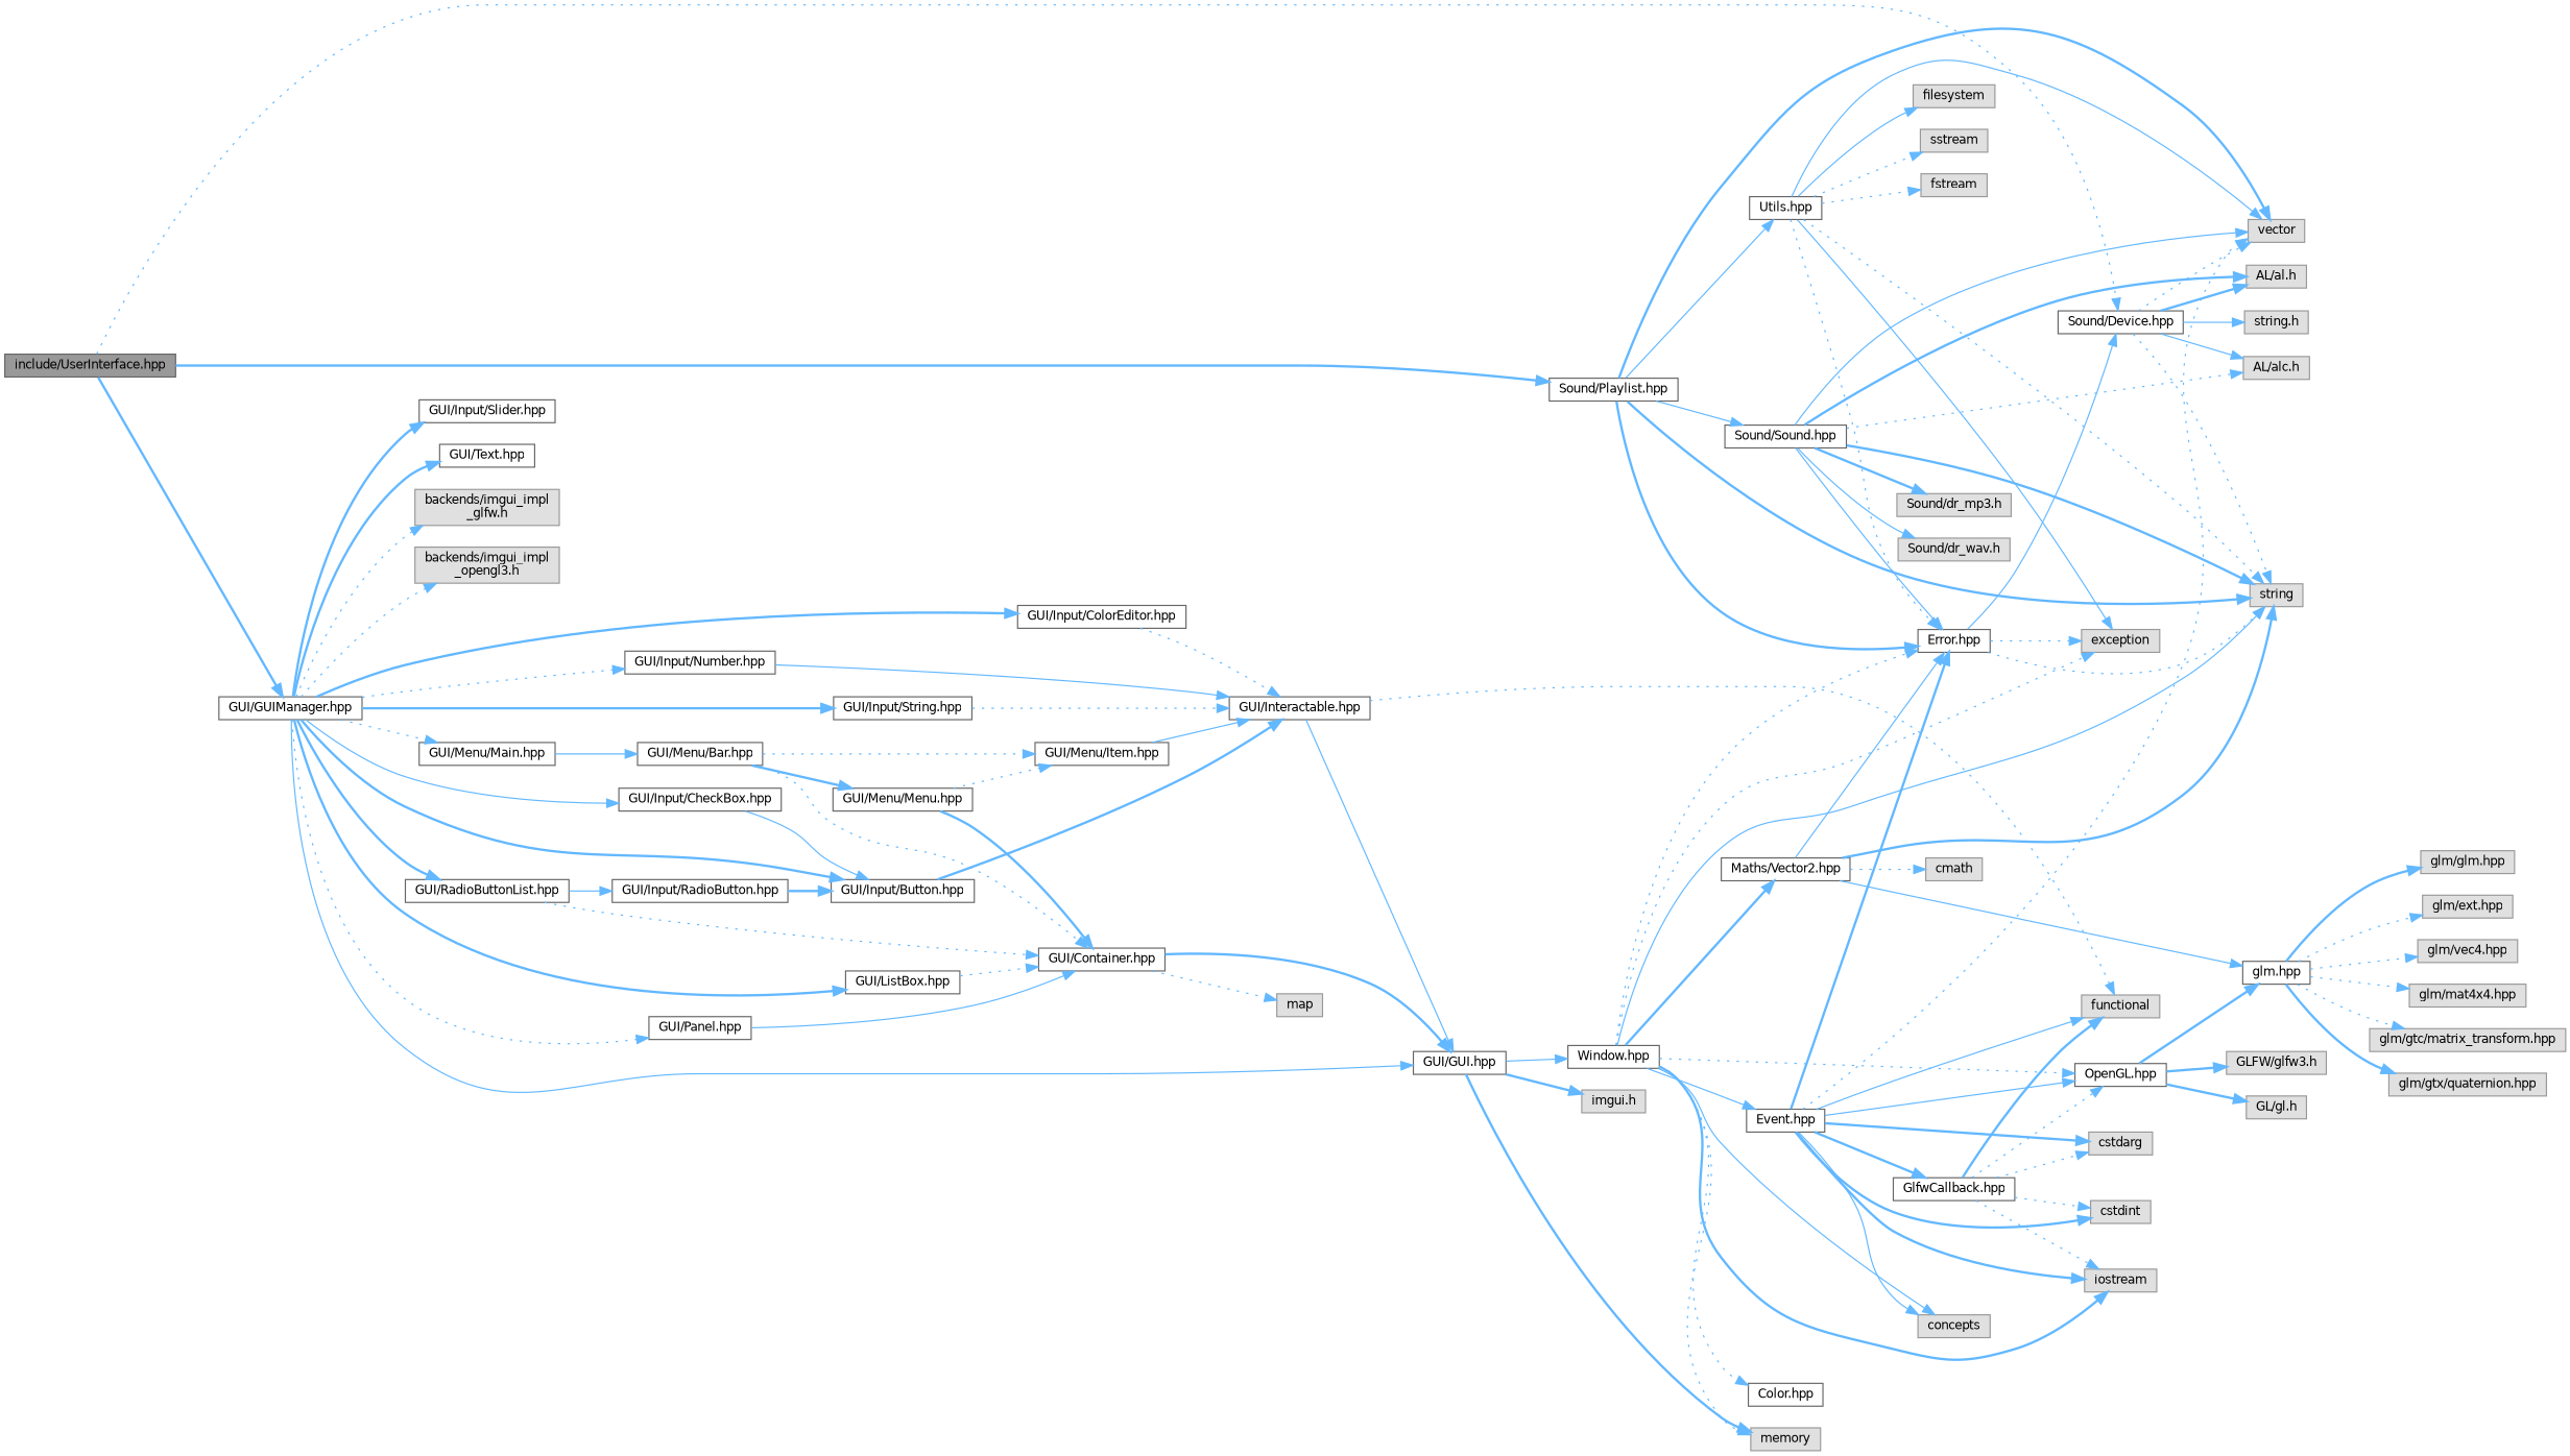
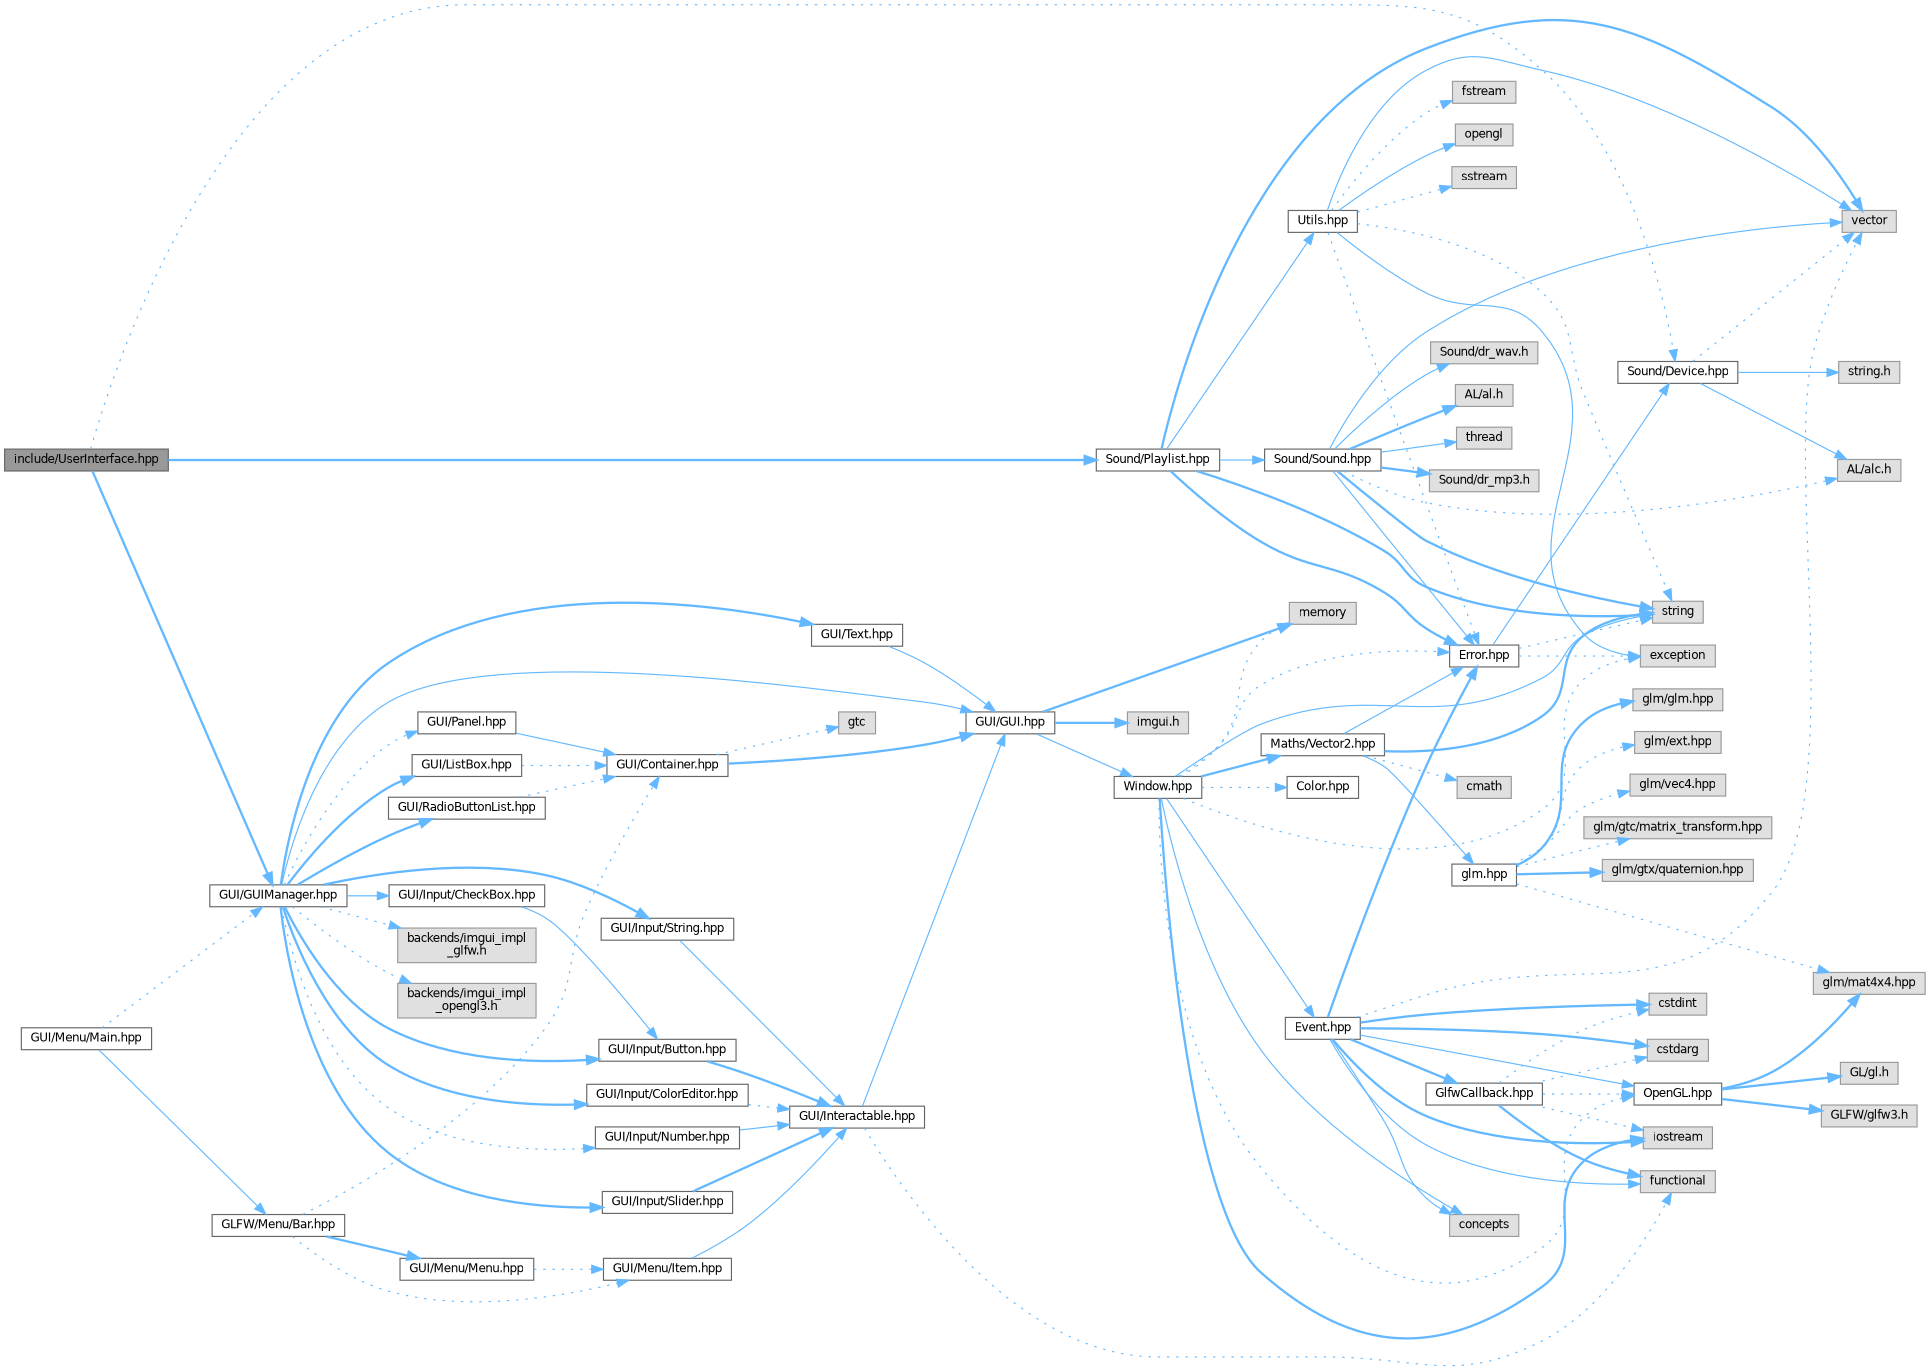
  digraph {
    rankdir=LR
    node [color=grey40 fillcolor=white fontname=Helvetica fontsize=10 shape=box style=filled]
    edge [color=steelblue1 fontname=Helvetica fontsize=10 labelfontname=Helvetica labelfontsize=10 style=dotted]
    n1 [color=gray40 fillcolor=grey60 fontcolor=black height=0.2 label="include/UserInterface.hpp" width=0.4]
    n2 [height=0.2 label="Sound/Device.hpp" width=0.4]
    n3 [height=0.2 label="Sound/Playlist.hpp" width=0.4]
    n4 [height=0.2 label="GUI/GUIManager.hpp" width=0.4]
    n5 [color=grey60 fillcolor="#E0E0E0" height=0.2 label="AL/al.h" width=0.4]
    n6 [color=grey60 fillcolor="#E0E0E0" height=0.2 label="AL/alc.h" width=0.4]
    n7 [color=grey60 fillcolor="#E0E0E0" height=0.2 label="string.h" width=0.4]
    n8 [color=grey60 fillcolor="#E0E0E0" height=0.2 label=vector width=0.4]
    n9 [color=grey60 fillcolor="#E0E0E0" height=0.2 label=string width=0.4]
    n10 [height=0.2 label="Error.hpp" width=0.4]
    n11 [height=0.2 label="Sound/Sound.hpp" width=0.4]
    n12 [height=0.2 label="Utils.hpp" width=0.4]
    n13 [height=0.2 label="GUI/Panel.hpp" width=0.4]
    n14 [height=0.2 label="GUI/Menu/Main.hpp" width=0.4]
    n15 [height=0.2 label="GUI/Input/Button.hpp" width=0.4]
    n16 [height=0.2 label="GUI/Input/CheckBox.hpp" width=0.4]
    n17 [height=0.2 label="GUI/Input/ColorEditor.hpp" width=0.4]
    n18 [height=0.2 label="GUI/Input/Number.hpp" width=0.4]
    n19 [height=0.2 label="GUI/Input/Slider.hpp" width=0.4]
    n20 [height=0.2 label="GUI/Input/String.hpp" width=0.4]
    n21 [height=0.2 label="GUI/ListBox.hpp" width=0.4]
    n22 [height=0.2 label="GUI/RadioButtonList.hpp" width=0.4]
    n23 [height=0.2 label="GUI/Text.hpp" width=0.4]
    n24 [color=grey60 fillcolor="#E0E0E0" height=0.2 label="backends/imgui_impl\l_glfw.h" width=0.4]
    n25 [color=grey60 fillcolor="#E0E0E0" height=0.2 label="backends/imgui_impl\l_opengl3.h" width=0.4]
    n26 [height=0.2 label="GUI/GUI.hpp" width=0.4]
    n27 [color=grey60 fillcolor="#E0E0E0" height=0.2 label=exception width=0.4]
    n28 [color=grey60 fillcolor="#E0E0E0" height=0.2 label="Sound/dr_mp3.h" width=0.4]
    n29 [color=grey60 fillcolor="#E0E0E0" height=0.2 label="Sound/dr_wav.h" width=0.4]
+   n30 [color=grey60 fillcolor="#E0E0E0" height=0.2 label=thread width=0.4]
    n31 [color=grey60 fillcolor="#E0E0E0" height=0.2 label=fstream width=0.4]
-   n32 [color=grey60 fillcolor="#E0E0E0" height=0.2 label=filesystem width=0.4]
+   n32 [color=grey60 fillcolor="#E0E0E0" height=0.2 label=opengl width=0.4]
    n33 [color=grey60 fillcolor="#E0E0E0" height=0.2 label=sstream width=0.4]
    n34 [height=0.2 label="GUI/Container.hpp" width=0.4]
-   n35 [color=grey60 fillcolor="#E0E0E0" height=0.2 label=map width=0.4]
-   n36 [height=0.2 label="GUI/Menu/Bar.hpp" width=0.4]
+   n35 [color=grey60 fillcolor="#E0E0E0" height=0.2 label=gtc width=0.4]
+   n36 [height=0.2 label="GLFW/Menu/Bar.hpp" width=0.4]
    n37 [height=0.2 label="GUI/Interactable.hpp" width=0.4]
-   n38 [height=0.2 label="GUI/Input/RadioButton.hpp" width=0.4]
    n39 [height=0.2 label="Window.hpp" width=0.4]
    n40 [color=grey60 fillcolor="#E0E0E0" height=0.2 label=memory width=0.4]
    n41 [color=grey60 fillcolor="#E0E0E0" height=0.2 label="imgui.h" width=0.4]
    n42 [height=0.2 label="Color.hpp" width=0.4]
    n43 [height=0.2 label="Event.hpp" width=0.4]
    n44 [height=0.2 label="OpenGL.hpp" width=0.4]
    n45 [color=grey60 fillcolor="#E0E0E0" height=0.2 label=iostream width=0.4]
    n46 [color=grey60 fillcolor="#E0E0E0" height=0.2 label=concepts width=0.4]
    n47 [height=0.2 label="Maths/Vector2.hpp" width=0.4]
    n48 [height=0.2 label="GlfwCallback.hpp" width=0.4]
    n49 [color=grey60 fillcolor="#E0E0E0" height=0.2 label=cstdarg width=0.4]
    n50 [color=grey60 fillcolor="#E0E0E0" height=0.2 label=cstdint width=0.4]
    n51 [color=grey60 fillcolor="#E0E0E0" height=0.2 label=functional width=0.4]
    n52 [height=0.2 label="glm.hpp" width=0.4]
    n53 [color=grey60 fillcolor="#E0E0E0" height=0.2 label="GL/gl.h" width=0.4]
    n54 [color=grey60 fillcolor="#E0E0E0" height=0.2 label="GLFW/glfw3.h" width=0.4]
    n55 [color=grey60 fillcolor="#E0E0E0" height=0.2 label=cmath width=0.4]
    n56 [color=grey60 fillcolor="#E0E0E0" height=0.2 label="glm/glm.hpp" width=0.4]
    n57 [color=grey60 fillcolor="#E0E0E0" height=0.2 label="glm/ext.hpp" width=0.4]
    n58 [color=grey60 fillcolor="#E0E0E0" height=0.2 label="glm/vec4.hpp" width=0.4]
    n59 [color=grey60 fillcolor="#E0E0E0" height=0.2 label="glm/mat4x4.hpp" width=0.4]
    n60 [color=grey60 fillcolor="#E0E0E0" height=0.2 label="glm/gtc/matrix_transform.hpp" width=0.4]
    n61 [color=grey60 fillcolor="#E0E0E0" height=0.2 label="glm/gtx/quaternion.hpp" width=0.4]
    n62 [height=0.2 label="GUI/Menu/Item.hpp" width=0.4]
    n63 [height=0.2 label="GUI/Menu/Menu.hpp" width=0.4]
    n1 -> n2
    n1 -> n3 [style=bold]
    n1 -> n4 [style=bold]
-   n2 -> n5 [style=bold]
    n2 -> n6 [style=solid]
    n2 -> n7 [style=solid]
    n2 -> n8
-   n2 -> n9
    n3 -> n8 [style=bold]
    n3 -> n9 [style=bold]
    n3 -> n10 [style=bold]
    n3 -> n11 [style=solid]
    n3 -> n12 [style=solid]
    n4 -> n13
-   n4 -> n14
+   n14 -> n4
    n4 -> n15 [style=bold]
    n4 -> n16 [style=solid]
    n4 -> n17 [style=bold]
    n4 -> n18
    n4 -> n19 [style=bold]
    n4 -> n20 [style=bold]
    n4 -> n21 [style=bold]
    n4 -> n22 [style=bold]
    n4 -> n23 [style=bold]
    n4 -> n24
    n4 -> n25
    n4 -> n26 [style=solid]
    n10 -> n2 [style=solid]
    n10 -> n9
    n10 -> n27
    n11 -> n5 [style=bold]
    n11 -> n6
    n11 -> n8 [style=solid]
    n11 -> n9 [style=bold]
    n11 -> n10 [style=solid]
    n11 -> n28 [style=bold]
    n11 -> n29 [style=solid]
+   n11 -> n30 [style=solid]
    n12 -> n8 [style=solid]
    n12 -> n9
    n12 -> n10
    n12 -> n27 [style=solid]
    n12 -> n31
    n12 -> n32 [style=solid]
    n12 -> n33
    n13 -> n34 [style=solid]
    n14 -> n36 [style=solid]
    n15 -> n37 [style=bold]
    n16 -> n15 [style=solid]
    n17 -> n37
    n18 -> n37 [style=solid]
-   n20 -> n37
+   n19 -> n37 [style=bold]
+   n20 -> n37 [style=solid]
    n21 -> n34
    n22 -> n34
-   n22 -> n38 [style=solid]
+   n23 -> n26 [style=solid]
    n26 -> n39 [style=solid]
    n26 -> n40 [style=bold]
    n26 -> n41 [style=bold]
    n34 -> n26 [style=bold]
    n34 -> n35
    n36 -> n34
    n36 -> n62
    n36 -> n63 [style=bold]
    n37 -> n26 [style=solid]
    n37 -> n51
-   n38 -> n15 [style=bold]
    n39 -> n9 [style=solid]
    n39 -> n10
    n39 -> n27
    n39 -> n40
    n39 -> n42
    n39 -> n43 [style=solid]
    n39 -> n44
    n39 -> n45 [style=bold]
    n39 -> n46 [style=solid]
    n39 -> n47 [style=bold]
    n43 -> n8
    n43 -> n10 [style=bold]
    n43 -> n44 [style=solid]
    n43 -> n45 [style=bold]
    n43 -> n46 [style=solid]
    n43 -> n48 [style=bold]
    n43 -> n49 [style=bold]
    n43 -> n50 [style=bold]
    n43 -> n51 [style=solid]
-   n44 -> n52 [style=bold]
+   n44 -> n59 [style=bold]
    n44 -> n53 [style=bold]
    n44 -> n54 [style=bold]
    n47 -> n9 [style=bold]
    n47 -> n10 [style=solid]
    n47 -> n52 [style=solid]
    n47 -> n55
    n48 -> n44
    n48 -> n45
    n48 -> n49
    n48 -> n50
    n48 -> n51 [style=bold]
    n52 -> n56 [style=bold]
    n52 -> n57
    n52 -> n58
    n52 -> n59
    n52 -> n60
    n52 -> n61 [style=bold]
    n62 -> n37 [style=solid]
-   n63 -> n34 [style=bold]
    n63 -> n62
  }
